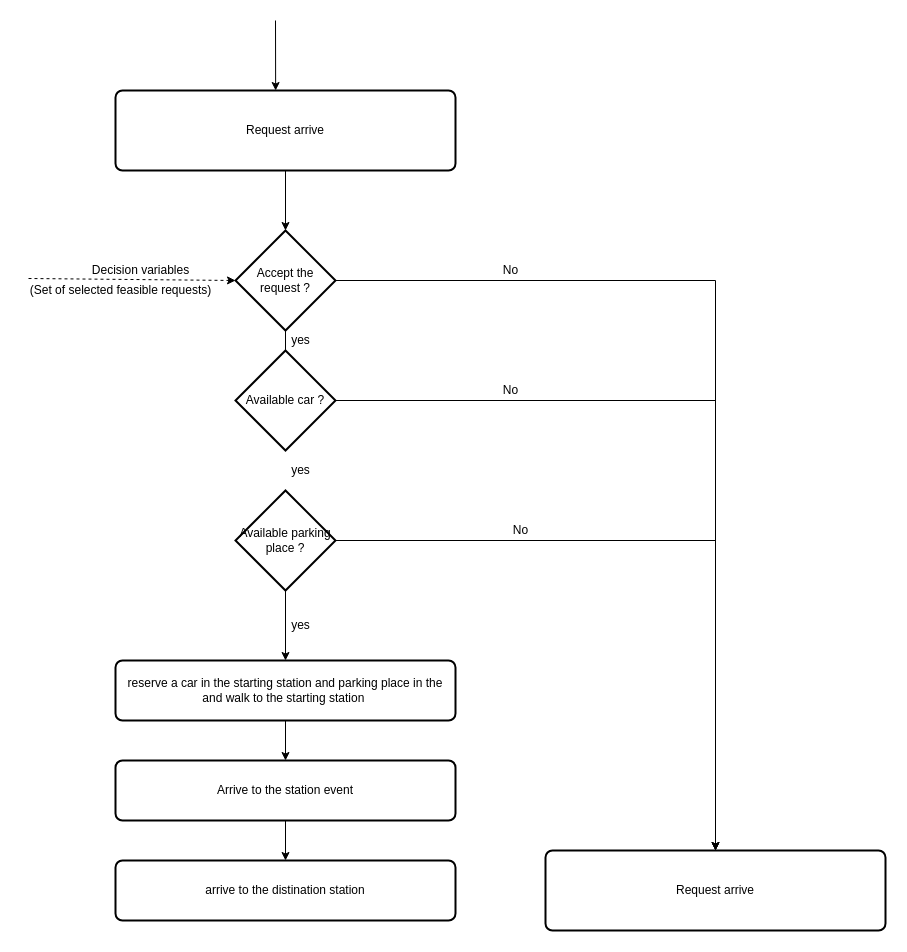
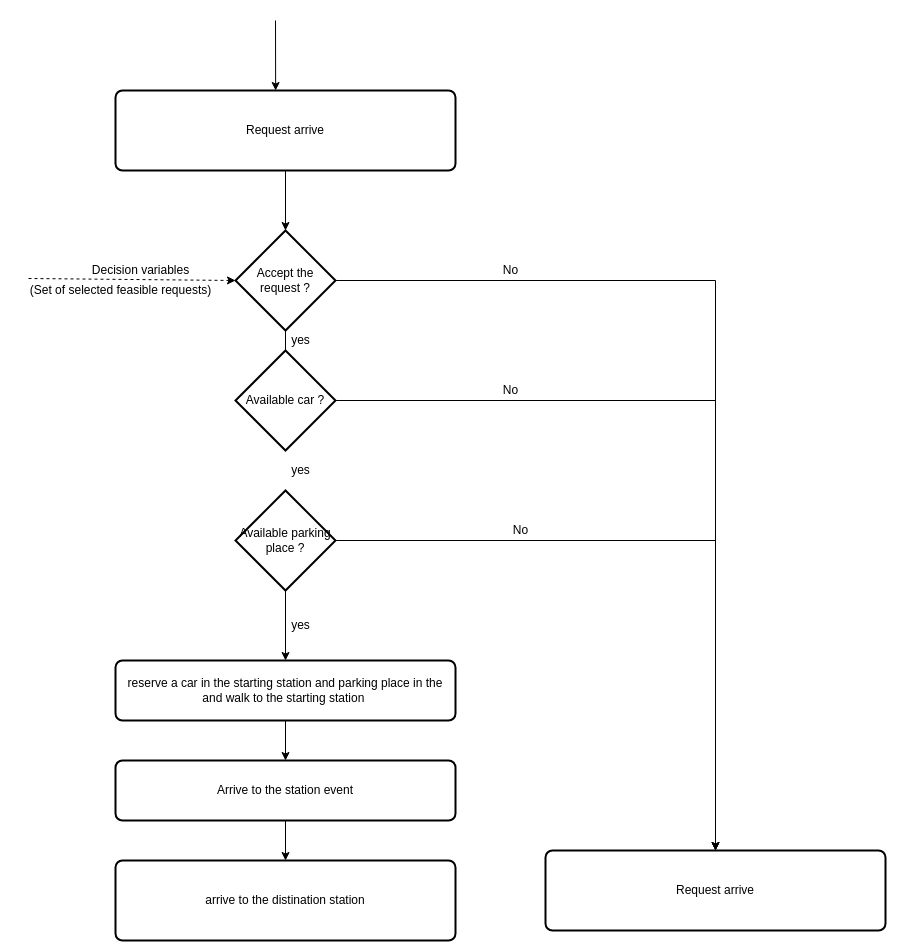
  <mxCell id="0" />
  <mxCell id="1" parent="0" />
  <mxCell id="2" style="edgeStyle=orthogonalEdgeStyle;rounded=0;orthogonalLoop=1;jettySize=auto;html=1;" edge="1" parent="1" source="3" target="6"><mxGeometry relative="1" as="geometry" /></mxCell>
  <mxCell id="3" value="Request arrive" style="rounded=1;whiteSpace=wrap;html=1;absoluteArcSize=1;arcSize=14;strokeWidth=2;" vertex="1" parent="1"><mxGeometry x="115" y="90" width="340" height="80" as="geometry" /></mxCell>
  <mxCell id="4" style="edgeStyle=orthogonalEdgeStyle;rounded=0;orthogonalLoop=1;jettySize=auto;html=1;" edge="1" parent="1" source="6"><mxGeometry relative="1" as="geometry"><mxPoint x="285" y="410" as="targetPoint" /></mxGeometry></mxCell>
  <mxCell id="5" style="edgeStyle=orthogonalEdgeStyle;rounded=0;orthogonalLoop=1;jettySize=auto;html=1;exitX=1;exitY=0.5;exitDx=0;exitDy=0;exitPerimeter=0;entryX=0.5;entryY=0;entryDx=0;entryDy=0;" edge="1" parent="1" source="6" target="21"><mxGeometry relative="1" as="geometry"><mxPoint x="525" y="280" as="targetPoint" /></mxGeometry></mxCell>
  <mxCell id="6" value="Accept the request ?" style="strokeWidth=2;html=1;shape=mxgraph.flowchart.decision;whiteSpace=wrap;" vertex="1" parent="1"><mxGeometry x="235" y="230" width="100" height="100" as="geometry" /></mxCell>
  <mxCell id="7" value="No" style="text;html=1;align=center;verticalAlign=middle;resizable=0;points=[];autosize=1;strokeColor=none;fillColor=none;" vertex="1" parent="1"><mxGeometry x="495" y="260" width="30" height="20" as="geometry" /></mxCell>
  <mxCell id="8" value="" style="endArrow=classic;html=1;rounded=0;entryX=0;entryY=0.5;entryDx=0;entryDy=0;entryPerimeter=0;exitX=0.04;exitY=-0.1;exitDx=0;exitDy=0;exitPerimeter=0;dashed=1;" edge="1" parent="1" source="19" target="6"><mxGeometry width="50" height="50" relative="1" as="geometry"><mxPoint x="135" y="280" as="sourcePoint" /><mxPoint x="465" y="440" as="targetPoint" /></mxGeometry></mxCell>
  <mxCell id="9" value="Decision variables" style="text;html=1;align=center;verticalAlign=middle;resizable=0;points=[];autosize=1;strokeColor=none;fillColor=none;" vertex="1" parent="1"><mxGeometry x="85" y="260" width="110" height="20" as="geometry" /></mxCell>
  <mxCell id="10" style="edgeStyle=orthogonalEdgeStyle;rounded=0;orthogonalLoop=1;jettySize=auto;html=1;entryX=0.5;entryY=0;entryDx=0;entryDy=0;" edge="1" parent="1" source="11" target="18"><mxGeometry relative="1" as="geometry" /></mxCell>
  <mxCell id="11" value="reserve a car in the starting station and parking place in the and walk to the starting station&amp;nbsp;" style="rounded=1;whiteSpace=wrap;html=1;absoluteArcSize=1;arcSize=14;strokeWidth=2;" vertex="1" parent="1"><mxGeometry x="115" y="660" width="340" height="60" as="geometry" /></mxCell>
  <mxCell id="12" style="edgeStyle=orthogonalEdgeStyle;rounded=0;orthogonalLoop=1;jettySize=auto;html=1;entryX=0.5;entryY=0;entryDx=0;entryDy=0;" edge="1" parent="1" source="13" target="21"><mxGeometry relative="1" as="geometry"><mxPoint x="525" y="400" as="targetPoint" /></mxGeometry></mxCell>
  <mxCell id="13" value="Available car ?" style="strokeWidth=2;html=1;shape=mxgraph.flowchart.decision;whiteSpace=wrap;" vertex="1" parent="1"><mxGeometry x="235" y="350" width="100" height="100" as="geometry" /></mxCell>
  <mxCell id="14" style="edgeStyle=orthogonalEdgeStyle;rounded=0;orthogonalLoop=1;jettySize=auto;html=1;" edge="1" parent="1" source="16" target="11"><mxGeometry relative="1" as="geometry" /></mxCell>
  <mxCell id="15" style="edgeStyle=orthogonalEdgeStyle;rounded=0;orthogonalLoop=1;jettySize=auto;html=1;entryX=0.5;entryY=0;entryDx=0;entryDy=0;" edge="1" parent="1" source="16" target="21"><mxGeometry relative="1" as="geometry"><mxPoint x="515" y="540" as="targetPoint" /></mxGeometry></mxCell>
  <mxCell id="16" value="Available parking place ?" style="strokeWidth=2;html=1;shape=mxgraph.flowchart.decision;whiteSpace=wrap;" vertex="1" parent="1"><mxGeometry x="235" y="490" width="100" height="100" as="geometry" /></mxCell>
  <mxCell id="17" style="edgeStyle=orthogonalEdgeStyle;rounded=0;orthogonalLoop=1;jettySize=auto;html=1;entryX=0.5;entryY=0;entryDx=0;entryDy=0;" edge="1" parent="1" source="18" target="20"><mxGeometry relative="1" as="geometry" /></mxCell>
  <mxCell id="18" value="Arrive to the station event" style="rounded=1;whiteSpace=wrap;html=1;absoluteArcSize=1;arcSize=14;strokeWidth=2;" vertex="1" parent="1"><mxGeometry x="115" y="760" width="340" height="60" as="geometry" /></mxCell>
  <mxCell id="19" value="(Set of selected feasible requests)" style="text;html=1;align=center;verticalAlign=middle;resizable=0;points=[];autosize=1;strokeColor=none;fillColor=none;" vertex="1" parent="1"><mxGeometry x="20" y="280" width="200" height="20" as="geometry" /></mxCell>
- <mxCell id="20" value="arrive to the distination station" style="rounded=1;whiteSpace=wrap;html=1;absoluteArcSize=1;arcSize=14;strokeWidth=2;" vertex="1" parent="1"><mxGeometry x="115" y="860" width="340" height="60" as="geometry" /></mxCell>
+ <mxCell id="20" value="arrive to the distination station" style="rounded=1;whiteSpace=wrap;html=1;absoluteArcSize=1;arcSize=14;strokeWidth=2;" vertex="1" parent="1"><mxGeometry x="115" y="860" width="340" height="80" as="geometry" /></mxCell>
  <mxCell id="21" value="Request arrive" style="rounded=1;whiteSpace=wrap;html=1;absoluteArcSize=1;arcSize=14;strokeWidth=2;" vertex="1" parent="1"><mxGeometry x="545" y="850" width="340" height="80" as="geometry" /></mxCell>
  <mxCell id="22" value="No" style="text;html=1;align=center;verticalAlign=middle;resizable=0;points=[];autosize=1;strokeColor=none;fillColor=none;" vertex="1" parent="1"><mxGeometry x="495" y="380" width="30" height="20" as="geometry" /></mxCell>
  <mxCell id="23" value="No" style="text;html=1;align=center;verticalAlign=middle;resizable=0;points=[];autosize=1;strokeColor=none;fillColor=none;" vertex="1" parent="1"><mxGeometry x="505" y="520" width="30" height="20" as="geometry" /></mxCell>
  <mxCell id="24" value="yes" style="text;html=1;align=center;verticalAlign=middle;resizable=0;points=[];autosize=1;strokeColor=none;fillColor=none;" vertex="1" parent="1"><mxGeometry x="285" y="330" width="30" height="20" as="geometry" /></mxCell>
  <mxCell id="25" value="yes" style="text;html=1;align=center;verticalAlign=middle;resizable=0;points=[];autosize=1;strokeColor=none;fillColor=none;" vertex="1" parent="1"><mxGeometry x="285" y="460" width="30" height="20" as="geometry" /></mxCell>
  <mxCell id="26" value="yes" style="text;html=1;align=center;verticalAlign=middle;resizable=0;points=[];autosize=1;strokeColor=none;fillColor=none;" vertex="1" parent="1"><mxGeometry x="285" y="615" width="30" height="20" as="geometry" /></mxCell>
  <mxCell id="27" value="" style="endArrow=classic;html=1;rounded=0;entryX=0.471;entryY=0;entryDx=0;entryDy=0;entryPerimeter=0;" edge="1" parent="1" target="3"><mxGeometry width="50" height="50" relative="1" as="geometry"><mxPoint x="275" y="20" as="sourcePoint" /><mxPoint x="465" y="120" as="targetPoint" /></mxGeometry></mxCell>
